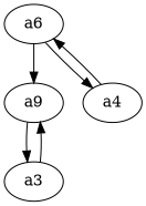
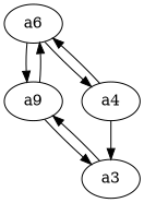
  digraph {
    edge [weight=4]
    n1 [label=a6]
    n2 [label=a9]
    a4
    a3
    n1 -> n2
    n1 -> a4 [weight=1]
+   n2 -> n1
    n2 -> a3 [weight=2]
    a4 -> n1 [weight=1]
+   a4 -> a3 [weight=9]
    a3 -> n2 [weight=2]
  }
